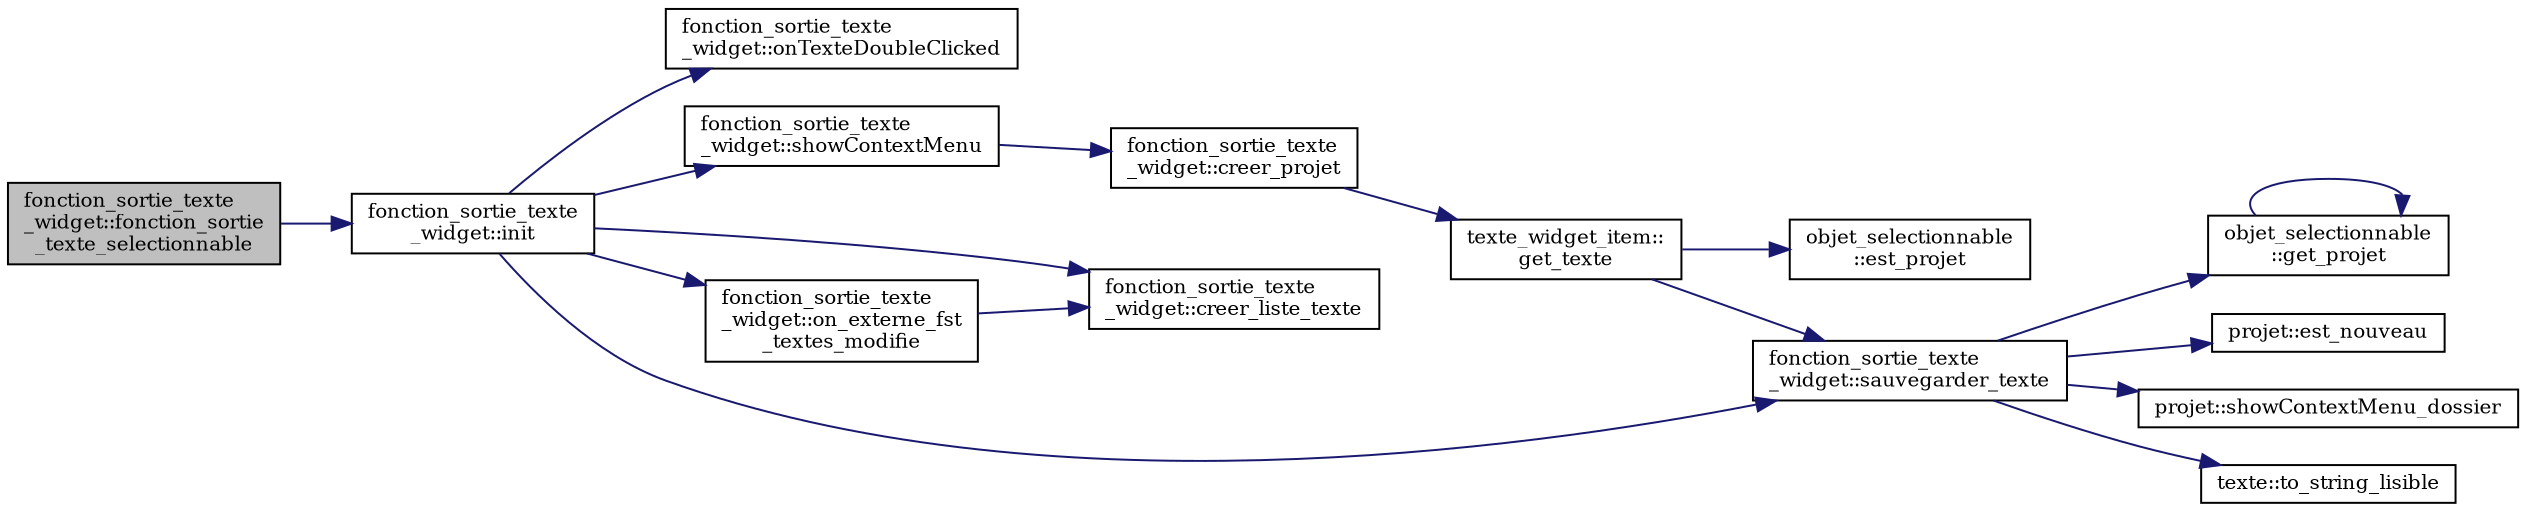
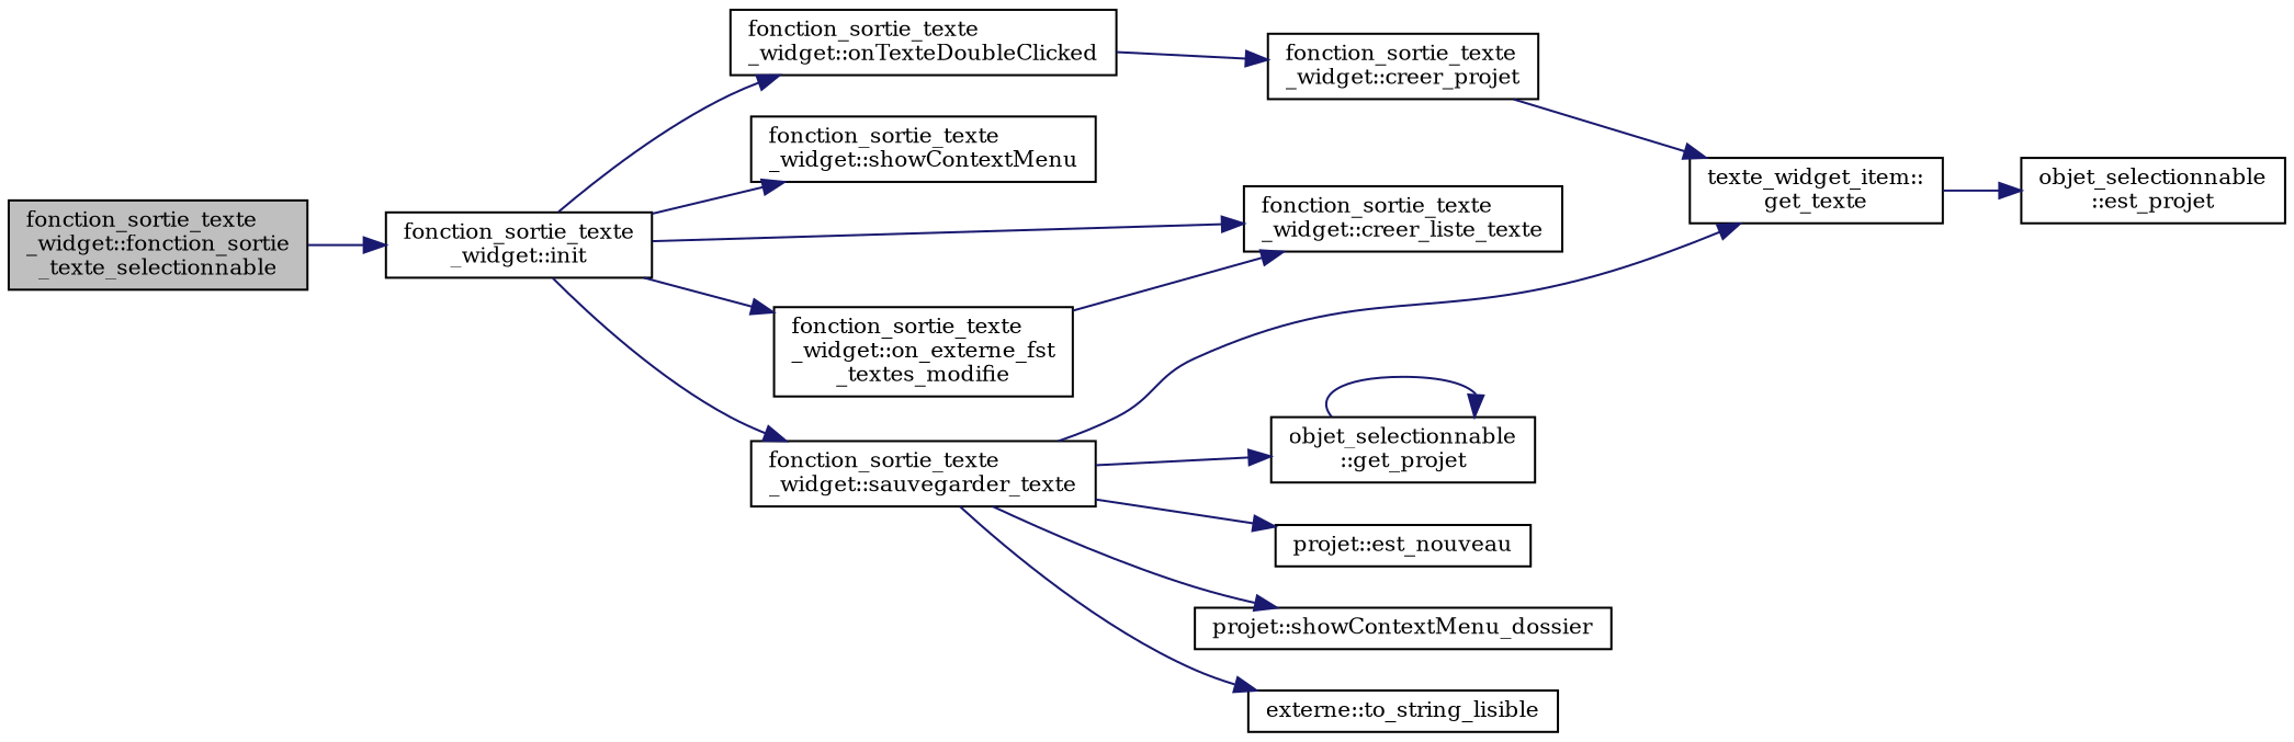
  digraph {
    fontname="DejaVu Serif"
    rankdir=LR
    node [color=black fillcolor=white fontname="DejaVu Serif" fontsize=10 shape=record style=filled]
    edge [color=midnightblue fontname="DejaVu Serif" fontsize=10 labelfontname=Helvetica labelfontsize=10 style=solid]
    n1 [fillcolor=grey75 fontcolor=black height=0.2 label="fonction_sortie_texte\l_widget::fonction_sortie\l_texte_selectionnable" width=0.4]
    n2 [height=0.2 label="fonction_sortie_texte\l_widget::init" width=0.4]
    n3 [height=0.2 label="fonction_sortie_texte\l_widget::onTexteDoubleClicked" width=0.4]
    n4 [height=0.2 label="fonction_sortie_texte\l_widget::showContextMenu" width=0.4]
    n5 [height=0.2 label="fonction_sortie_texte\l_widget::creer_liste_texte" width=0.4]
    n6 [height=0.2 label="fonction_sortie_texte\l_widget::on_externe_fst\l_textes_modifie" width=0.4]
    n7 [height=0.2 label="fonction_sortie_texte\l_widget::sauvegarder_texte" width=0.4]
    n8 [height=0.2 label="fonction_sortie_texte\l_widget::creer_projet" width=0.4]
    n9 [height=0.2 label="texte_widget_item::\lget_texte" width=0.4]
    n10 [height=0.2 label="objet_selectionnable\l::get_projet" width=0.4]
    n11 [height=0.2 label="projet::est_nouveau" width=0.4]
    n12 [height=0.2 label="projet::showContextMenu_dossier" width=0.4]
-   n13 [height=0.2 label="texte::to_string_lisible" width=0.4]
+   n13 [height=0.2 label="externe::to_string_lisible" width=0.4]
    n14 [height=0.2 label="objet_selectionnable\l::est_projet" width=0.4]
    n1 -> n2
    n2 -> n3
    n2 -> n4
    n2 -> n5
    n2 -> n6
    n2 -> n7
-   n4 -> n8
+   n3 -> n8
    n6 -> n5
-   n9 -> n7
+   n7 -> n9
    n7 -> n10
    n7 -> n11
    n7 -> n12
    n7 -> n13
    n8 -> n9
    n9 -> n14
    n10 -> n10
  }
